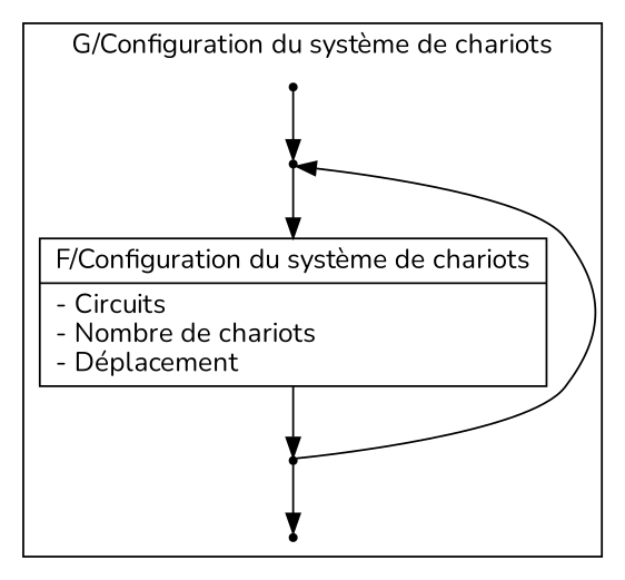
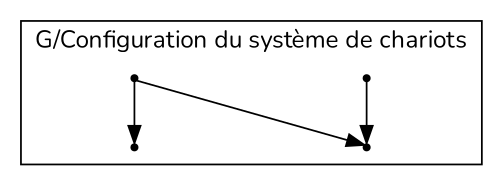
  digraph {
    fontname=Nunito
    node [fontname=Nunito shape=point]
    edge [fontname=Nunito]
    begin
    end
    up
    down
-   n5 [label="{F/Configuration du système de chariots|- Circuits\l- Nombre de chariots\l- Déplacement\l}" shape=record]
    subgraph cluster_1 {
      label="G/Configuration du système de chariots"
      begin
      end
      up
      down
-     n5
    }
    begin -> up
-   up -> n5
    down -> end
    down -> up [constraint=false]
-   n5 -> down
  }
